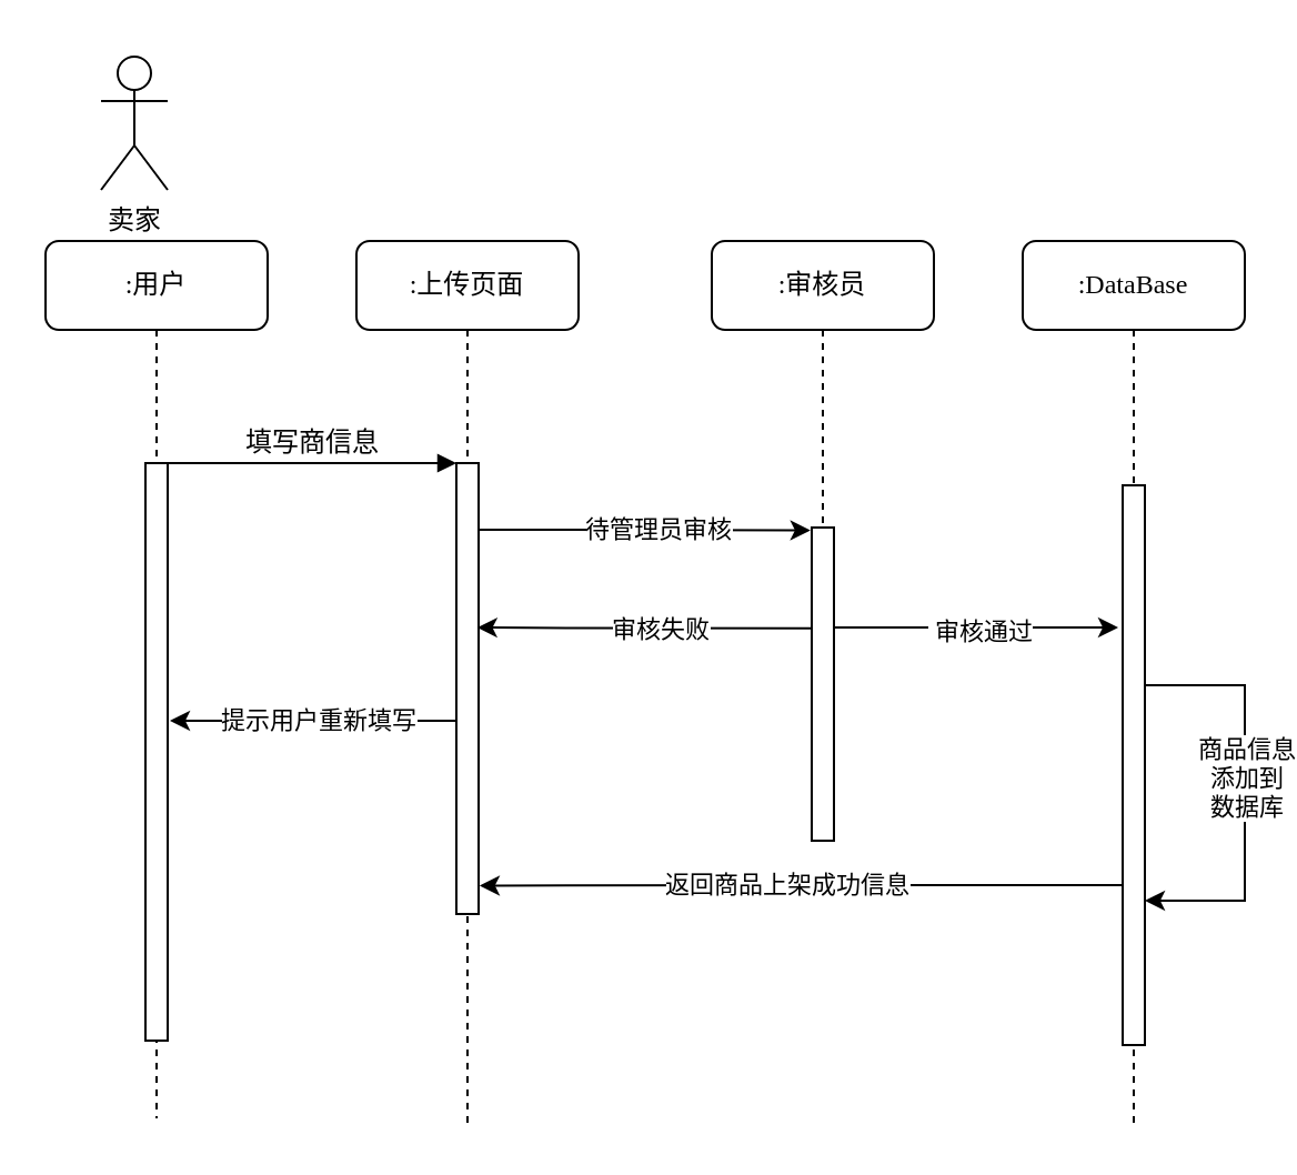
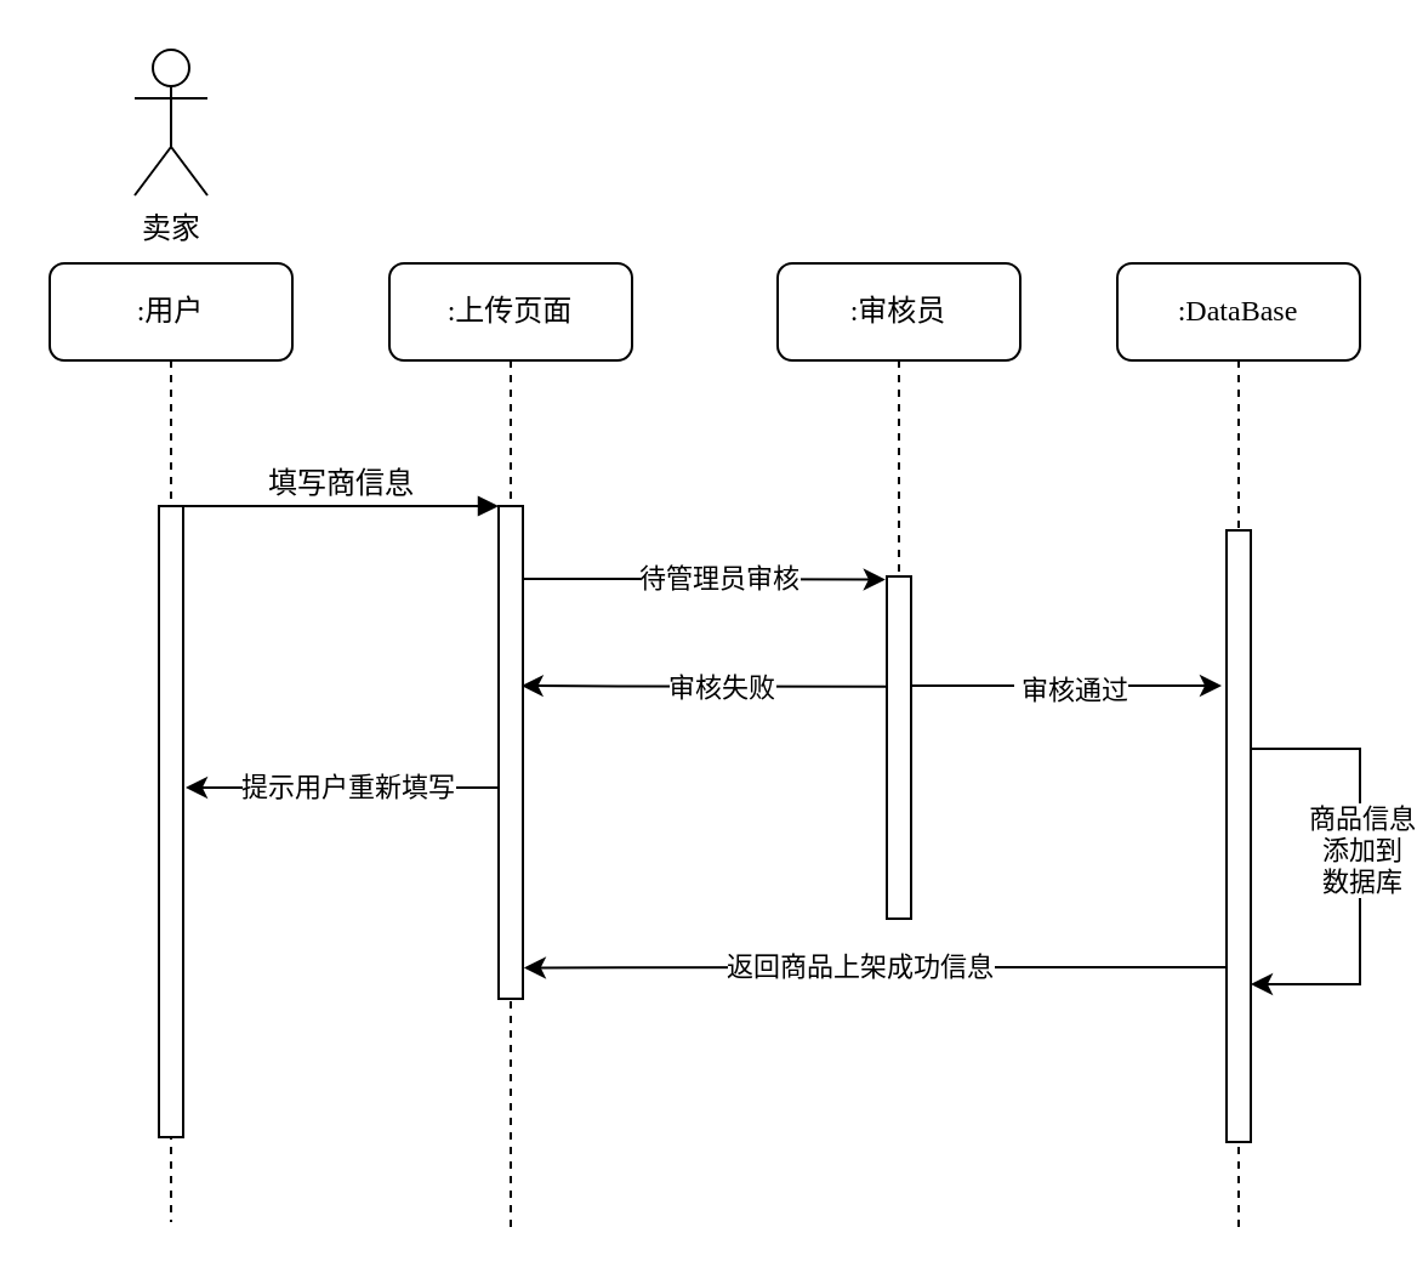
  <mxCell id="0" />
  <mxCell id="1" parent="0" />
  <mxCell id="2" value=":上传页面" style="shape=umlLifeline;perimeter=lifelinePerimeter;whiteSpace=wrap;html=1;container=1;collapsible=0;recursiveResize=0;outlineConnect=0;rounded=1;shadow=0;comic=0;labelBackgroundColor=none;strokeWidth=1;fontFamily=Verdana;fontSize=12;align=center;" parent="1" vertex="1"><mxGeometry x="160" y="108" width="100" height="399" as="geometry" /></mxCell>
  <mxCell id="3" value="" style="html=1;points=[];perimeter=orthogonalPerimeter;rounded=0;shadow=0;comic=0;labelBackgroundColor=none;strokeWidth=1;fontFamily=Verdana;fontSize=12;align=center;" parent="2" vertex="1"><mxGeometry x="45" y="100" width="10" height="203" as="geometry" /></mxCell>
  <mxCell id="4" value=":审核员" style="shape=umlLifeline;perimeter=lifelinePerimeter;whiteSpace=wrap;html=1;container=1;collapsible=0;recursiveResize=0;outlineConnect=0;rounded=1;shadow=0;comic=0;labelBackgroundColor=none;strokeWidth=1;fontFamily=Verdana;fontSize=12;align=center;" parent="1" vertex="1"><mxGeometry x="320" y="108" width="100" height="270" as="geometry" /></mxCell>
  <mxCell id="5" value="" style="html=1;points=[];perimeter=orthogonalPerimeter;rounded=0;shadow=0;comic=0;labelBackgroundColor=none;strokeWidth=1;fontFamily=Verdana;fontSize=12;align=center;" parent="4" vertex="1"><mxGeometry x="45" y="129" width="10" height="141" as="geometry" /></mxCell>
  <mxCell id="6" value=":DataBase" style="shape=umlLifeline;perimeter=lifelinePerimeter;whiteSpace=wrap;html=1;container=1;collapsible=0;recursiveResize=0;outlineConnect=0;rounded=1;shadow=0;comic=0;labelBackgroundColor=none;strokeWidth=1;fontFamily=Verdana;fontSize=12;align=center;" parent="1" vertex="1"><mxGeometry x="460" y="108" width="100" height="398" as="geometry" /></mxCell>
  <mxCell id="7" value="" style="html=1;points=[];perimeter=orthogonalPerimeter;rounded=0;shadow=0;comic=0;labelBackgroundColor=none;strokeWidth=1;fontFamily=Verdana;fontSize=12;align=center;" parent="6" vertex="1"><mxGeometry x="45" y="110" width="10" height="252" as="geometry" /></mxCell>
  <mxCell id="8" style="edgeStyle=orthogonalEdgeStyle;rounded=0;orthogonalLoop=1;jettySize=auto;html=1;" edge="1" parent="6" source="7"><mxGeometry relative="1" as="geometry"><mxPoint x="55" y="297" as="targetPoint" /><Array as="points"><mxPoint x="100" y="200" /><mxPoint x="100" y="297" /><mxPoint x="55" y="297" /></Array></mxGeometry></mxCell>
  <mxCell id="9" value="商品信息&lt;br&gt;添加到&lt;br&gt;数据库" style="edgeLabel;html=1;align=center;verticalAlign=middle;resizable=0;points=[];" vertex="1" connectable="0" parent="8"><mxGeometry x="-0.204" y="3" relative="1" as="geometry"><mxPoint x="-3" y="12" as="offset" /></mxGeometry></mxCell>
  <mxCell id="10" value=":用户" style="shape=umlLifeline;perimeter=lifelinePerimeter;whiteSpace=wrap;html=1;container=1;collapsible=0;recursiveResize=0;outlineConnect=0;rounded=1;shadow=0;comic=0;labelBackgroundColor=none;strokeWidth=1;fontFamily=Verdana;fontSize=12;align=center;" parent="1" vertex="1"><mxGeometry x="20" y="108" width="100" height="395" as="geometry" /></mxCell>
  <mxCell id="11" value="" style="html=1;points=[];perimeter=orthogonalPerimeter;rounded=0;shadow=0;comic=0;labelBackgroundColor=none;strokeWidth=1;fontFamily=Verdana;fontSize=12;align=center;" parent="10" vertex="1"><mxGeometry x="45" y="100" width="10" height="260" as="geometry" /></mxCell>
  <mxCell id="12" value="填写商信息" style="html=1;verticalAlign=bottom;endArrow=block;entryX=0;entryY=0;labelBackgroundColor=none;fontFamily=Verdana;fontSize=12;edgeStyle=elbowEdgeStyle;elbow=vertical;" parent="1" source="11" target="3" edge="1"><mxGeometry relative="1" as="geometry"><mxPoint x="140" y="218" as="sourcePoint" /></mxGeometry></mxCell>
- <mxCell id="13" value="卖家" style="shape=umlActor;verticalLabelPosition=bottom;verticalAlign=top;html=1;outlineConnect=0;" parent="1" vertex="1"><mxGeometry x="45" y="25" width="30" height="60" as="geometry" /></mxCell>
+ <mxCell id="13" value="卖家" style="shape=umlActor;verticalLabelPosition=bottom;verticalAlign=top;html=1;outlineConnect=0;" parent="1" vertex="1"><mxGeometry x="55" y="20" width="30" height="60" as="geometry" /></mxCell>
  <mxCell id="14" style="edgeStyle=orthogonalEdgeStyle;rounded=0;orthogonalLoop=1;jettySize=auto;html=1;entryX=-0.059;entryY=0.009;entryDx=0;entryDy=0;entryPerimeter=0;" edge="1" parent="1" source="3" target="5"><mxGeometry relative="1" as="geometry"><Array as="points"><mxPoint x="248" y="238" /><mxPoint x="248" y="238" /></Array></mxGeometry></mxCell>
  <mxCell id="15" value="待管理员审核" style="edgeLabel;html=1;align=center;verticalAlign=middle;resizable=0;points=[];" vertex="1" connectable="0" parent="14"><mxGeometry x="0.077" y="1" relative="1" as="geometry"><mxPoint as="offset" /></mxGeometry></mxCell>
  <mxCell id="16" style="edgeStyle=orthogonalEdgeStyle;rounded=0;orthogonalLoop=1;jettySize=auto;html=1;" edge="1" parent="1" source="5"><mxGeometry relative="1" as="geometry"><mxPoint x="503" y="282" as="targetPoint" /><Array as="points"><mxPoint x="406" y="282" /><mxPoint x="406" y="282" /></Array></mxGeometry></mxCell>
  <mxCell id="17" value="&amp;nbsp;审核通过" style="edgeLabel;html=1;align=center;verticalAlign=middle;resizable=0;points=[];" vertex="1" connectable="0" parent="16"><mxGeometry x="-0.254" y="-1" relative="1" as="geometry"><mxPoint x="17" as="offset" /></mxGeometry></mxCell>
  <mxCell id="18" style="edgeStyle=orthogonalEdgeStyle;rounded=0;orthogonalLoop=1;jettySize=auto;html=1;entryX=0.934;entryY=0.342;entryDx=0;entryDy=0;entryPerimeter=0;" edge="1" parent="1"><mxGeometry relative="1" as="geometry"><mxPoint x="365" y="282.347" as="sourcePoint" /><mxPoint x="214.34" y="282.01" as="targetPoint" /><Array as="points"><mxPoint x="258" y="282" /><mxPoint x="258" y="282" /></Array></mxGeometry></mxCell>
  <mxCell id="19" value="审核失败" style="edgeLabel;html=1;align=center;verticalAlign=middle;resizable=0;points=[];" vertex="1" connectable="0" parent="18"><mxGeometry x="-0.177" y="2" relative="1" as="geometry"><mxPoint x="-6" y="-2" as="offset" /></mxGeometry></mxCell>
  <mxCell id="20" style="edgeStyle=orthogonalEdgeStyle;rounded=0;orthogonalLoop=1;jettySize=auto;html=1;" edge="1" parent="1" source="3"><mxGeometry relative="1" as="geometry"><mxPoint x="76" y="324" as="targetPoint" /><Array as="points"><mxPoint x="168" y="324" /><mxPoint x="168" y="324" /></Array></mxGeometry></mxCell>
  <mxCell id="21" value="提示用户重新填写" style="edgeLabel;html=1;align=center;verticalAlign=middle;resizable=0;points=[];" vertex="1" connectable="0" parent="20"><mxGeometry x="0.127" y="1" relative="1" as="geometry"><mxPoint x="10" y="-2" as="offset" /></mxGeometry></mxCell>
  <mxCell id="22" style="edgeStyle=orthogonalEdgeStyle;rounded=0;orthogonalLoop=1;jettySize=auto;html=1;entryX=1.045;entryY=0.937;entryDx=0;entryDy=0;entryPerimeter=0;" edge="1" parent="1" source="7" target="3"><mxGeometry relative="1" as="geometry"><Array as="points"><mxPoint x="436" y="398" /><mxPoint x="436" y="398" /></Array></mxGeometry></mxCell>
  <mxCell id="23" value="返回商品上架成功信息" style="edgeLabel;html=1;align=center;verticalAlign=middle;resizable=0;points=[];" vertex="1" connectable="0" parent="22"><mxGeometry x="0.16" y="2" relative="1" as="geometry"><mxPoint x="16" y="-3" as="offset" /></mxGeometry></mxCell>
